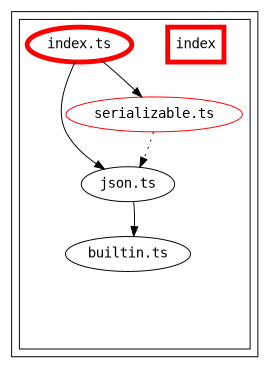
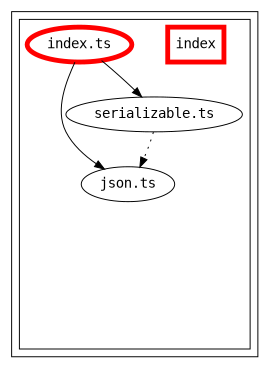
  digraph {
    compound=true
    fontname="DejaVu Sans Mono"
    node [fontname="DejaVu Sans Mono"]
    edge [fontname="DejaVu Sans Mono" style=invis]
    n1 [label="json.ts"]
    exit_src [style=invis]
-   n3 [label="serializable.ts" color="#ff0000"]
-   n4 [label="builtin.ts"]
+   n3 [label="serializable.ts"]
    n5 [color="#ff0000" label=index penwidth=5 shape=rectangle]
    n6 [color="#ff0000" label="index.ts" penwidth=5]
    subgraph cluster_1 {
      color="#000000"
      subgraph cluster_2 {
        color="#000000"
        n1
        exit_src
        n3
-       n4
        n5
        n6
      }
    }
    n1 -> exit_src
-   n1 -> n4
-   n1 -> n4 [color=black style=solid]
    exit_src -> exit_src
    exit_src -> exit_src
    exit_src -> exit_src
    exit_src -> exit_src
    n3 -> n1
    n3 -> n1 [color=black style=dotted]
    n3 -> exit_src
-   n4 -> exit_src
    n6 -> n1
    n6 -> n1 [color=black style=solid]
    n6 -> exit_src
    n6 -> n3
    n6 -> n3 [color=black style=solid]
  }
